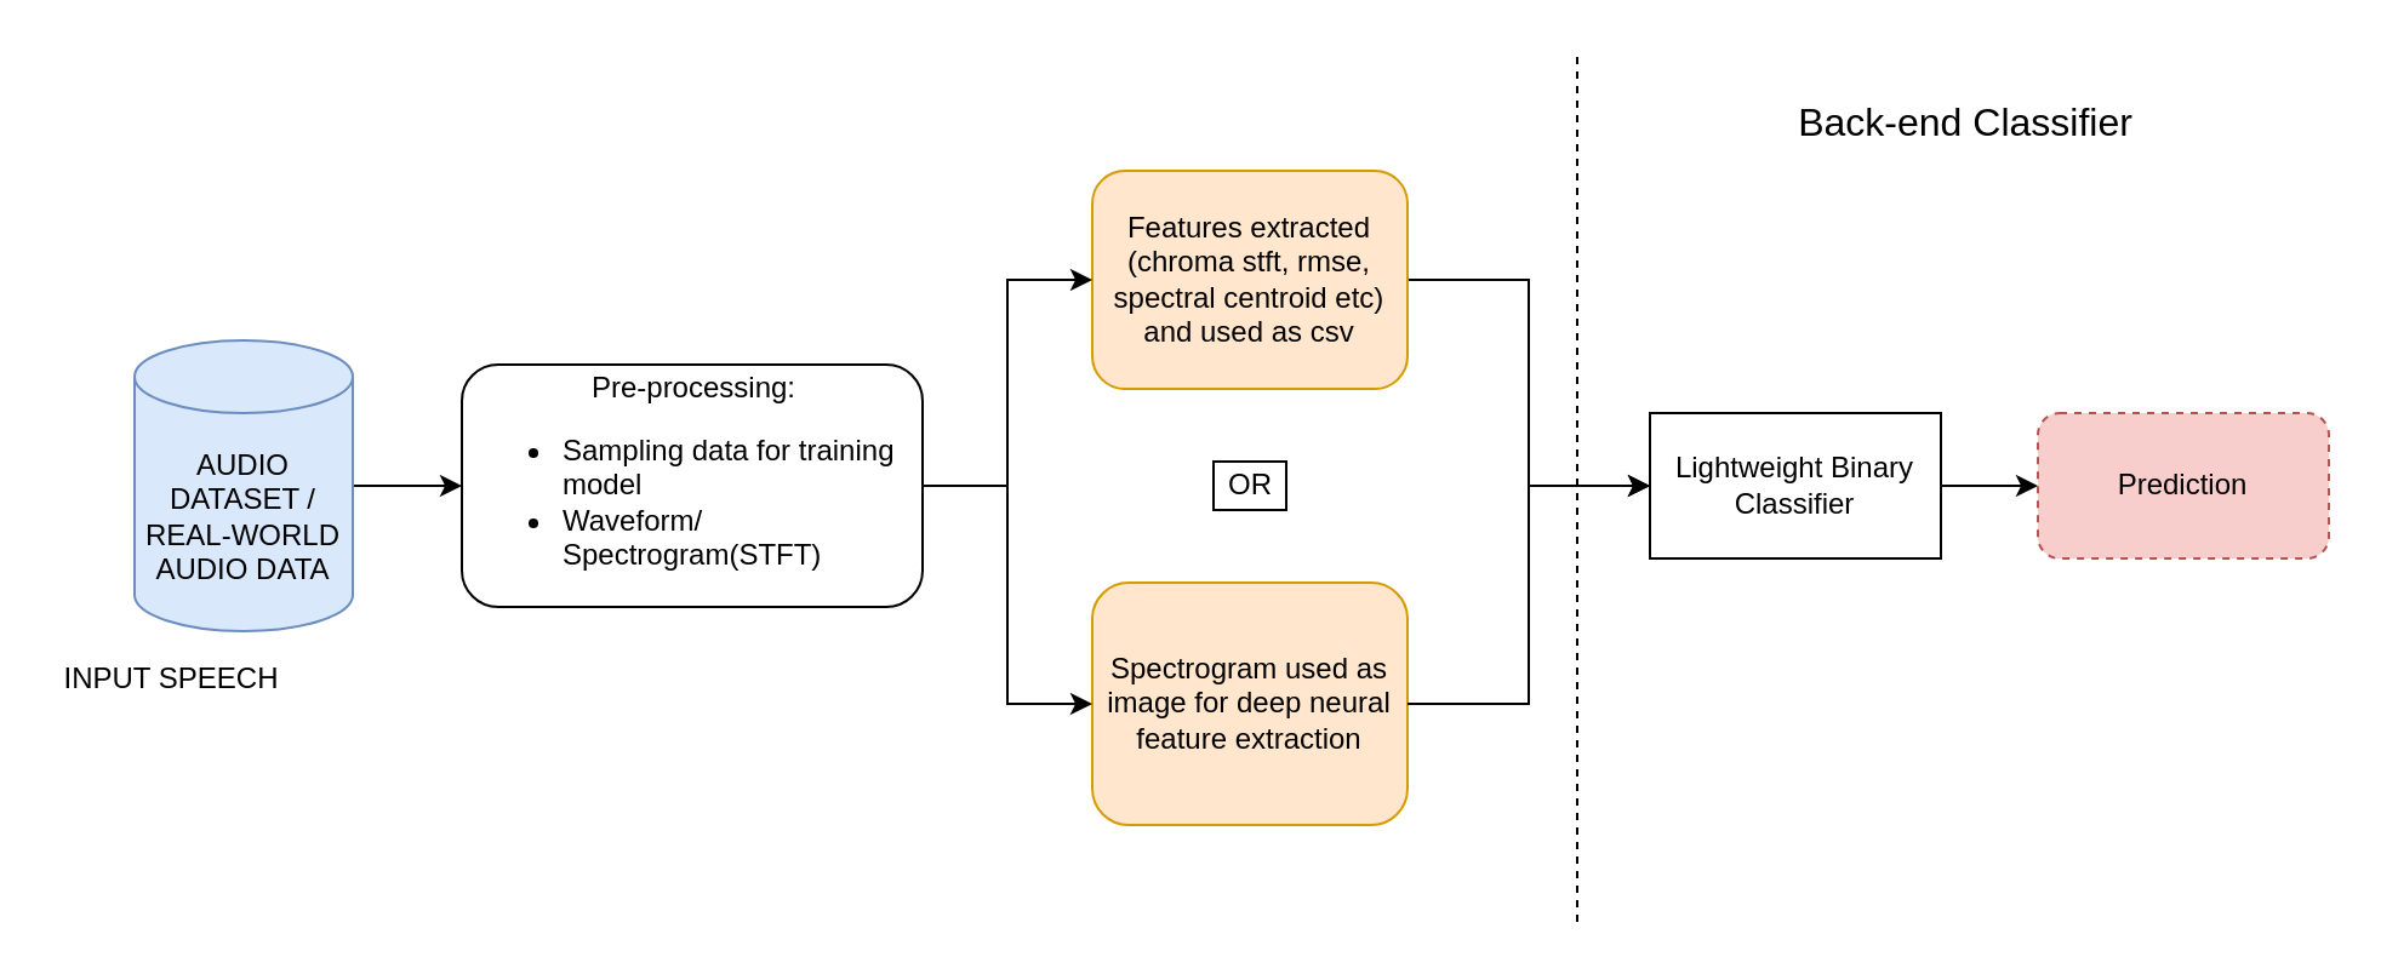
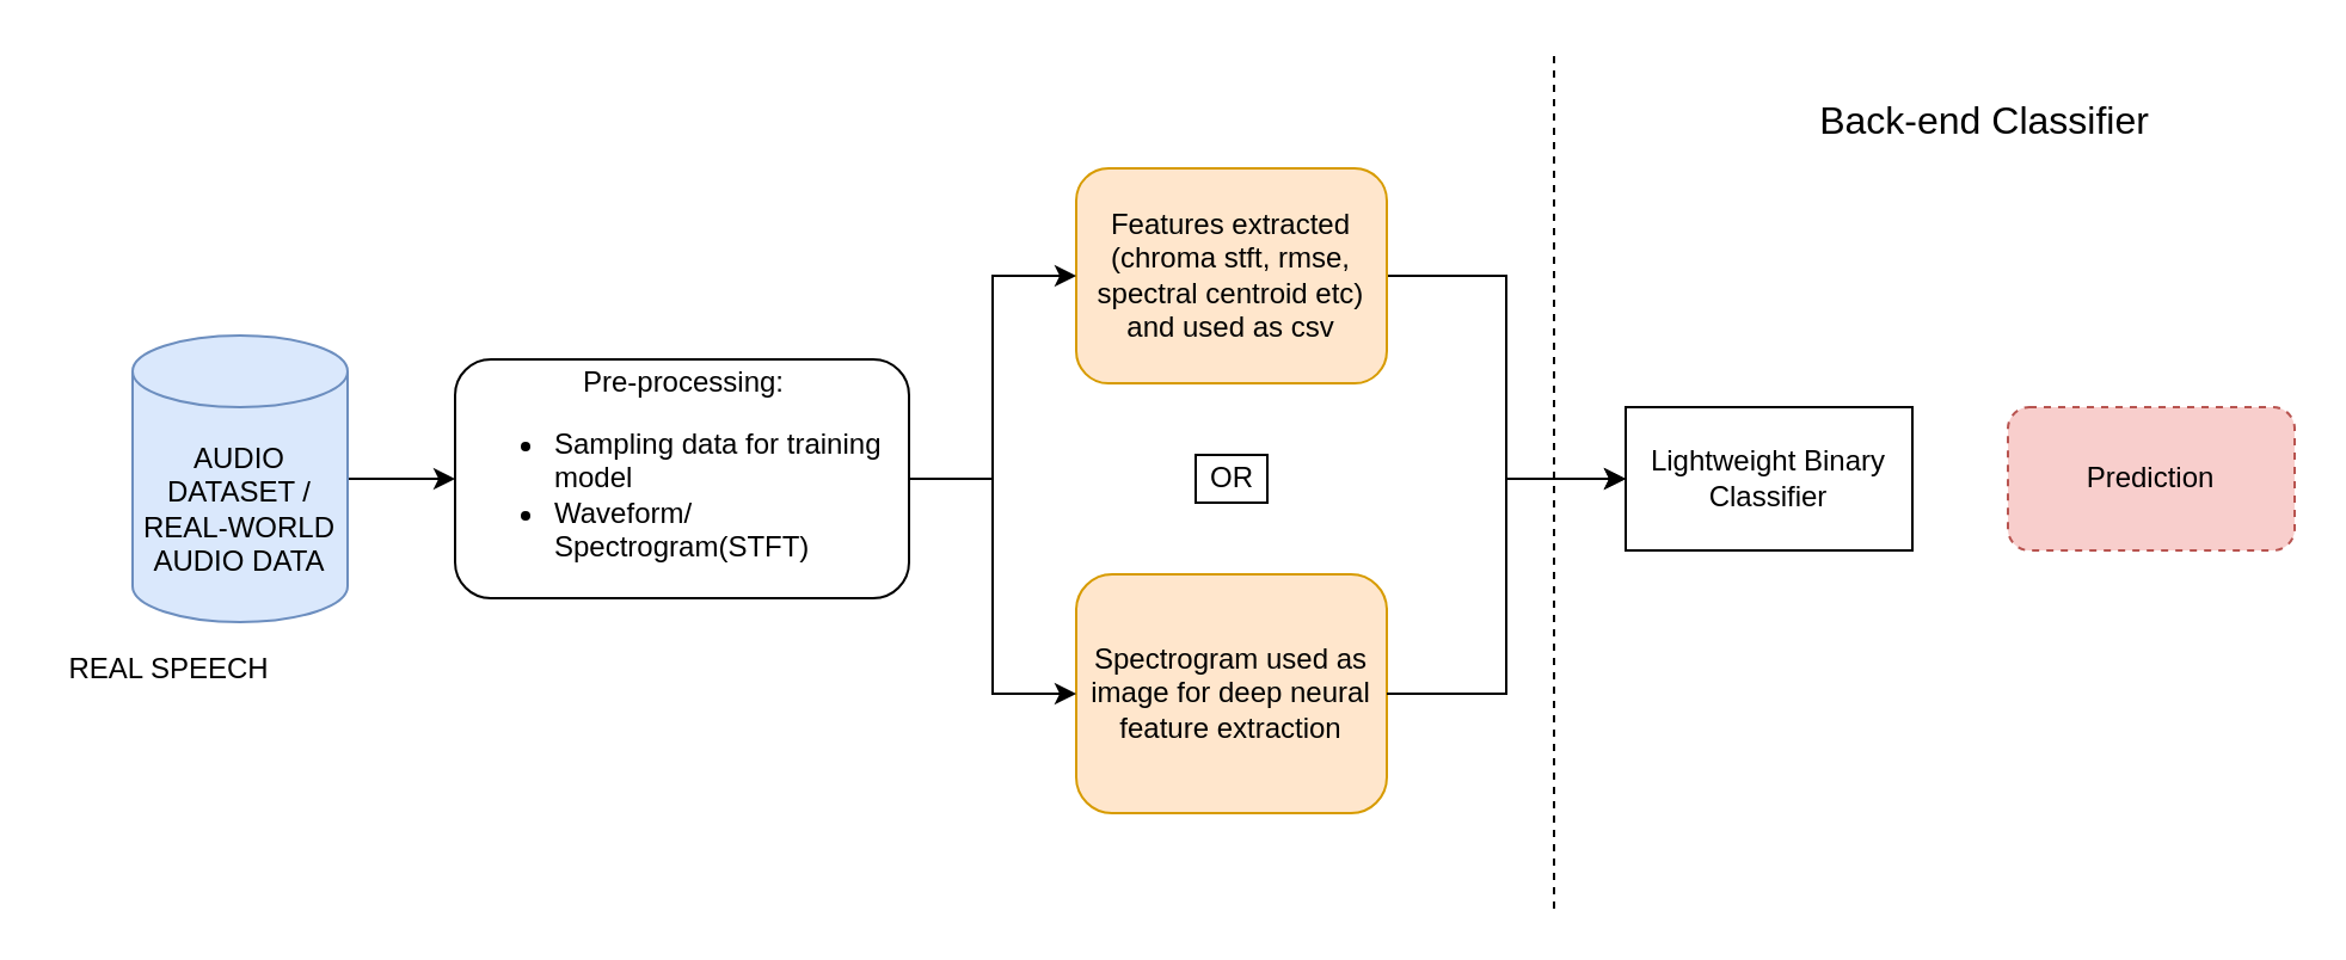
  <mxCell id="0" />
  <mxCell id="1" parent="0" />
  <mxCell id="2" style="edgeStyle=orthogonalEdgeStyle;rounded=0;orthogonalLoop=1;jettySize=auto;html=1;exitX=1;exitY=0.5;exitDx=0;exitDy=0;entryX=0;entryY=0.5;entryDx=0;entryDy=0;" edge="1" parent="1" source="3" target="7"><mxGeometry relative="1" as="geometry" /></mxCell>
  <mxCell id="3" value="Features extracted (chroma stft, rmse, spectral centroid etc) and used as csv" style="rounded=1;whiteSpace=wrap;html=1;fillColor=#ffe6cc;strokeColor=#d79b00;" vertex="1" parent="1"><mxGeometry x="450" y="70" width="130" height="90" as="geometry" /></mxCell>
  <mxCell id="4" value="Spectrogram used as image for deep neural feature extraction" style="rounded=1;whiteSpace=wrap;html=1;fillColor=#ffe6cc;strokeColor=#d79b00;" vertex="1" parent="1"><mxGeometry x="450" y="240" width="130" height="100" as="geometry" /></mxCell>
  <mxCell id="5" style="edgeStyle=orthogonalEdgeStyle;rounded=0;orthogonalLoop=1;jettySize=auto;html=1;exitX=1;exitY=0.5;exitDx=0;exitDy=0;entryX=0;entryY=0.5;entryDx=0;entryDy=0;" edge="1" parent="1" source="4" target="7"><mxGeometry relative="1" as="geometry"><mxPoint x="810" y="200" as="sourcePoint" /></mxGeometry></mxCell>
- <mxCell id="6" value="" style="edgeStyle=orthogonalEdgeStyle;rounded=0;orthogonalLoop=1;jettySize=auto;html=1;" edge="1" parent="1" source="7" target="14"><mxGeometry relative="1" as="geometry" /></mxCell>
  <mxCell id="7" value="Lightweight Binary Classifier" style="whiteSpace=wrap;html=1;rounded=0;" vertex="1" parent="1"><mxGeometry x="680" y="170" width="120" height="60" as="geometry" /></mxCell>
  <mxCell id="8" style="edgeStyle=orthogonalEdgeStyle;rounded=0;orthogonalLoop=1;jettySize=auto;html=1;exitX=1;exitY=0.5;exitDx=0;exitDy=0;entryX=0;entryY=0.5;entryDx=0;entryDy=0;" edge="1" parent="1" source="10" target="3"><mxGeometry relative="1" as="geometry" /></mxCell>
  <mxCell id="9" style="edgeStyle=orthogonalEdgeStyle;rounded=0;orthogonalLoop=1;jettySize=auto;html=1;exitX=1;exitY=0.5;exitDx=0;exitDy=0;" edge="1" parent="1" source="10" target="4"><mxGeometry relative="1" as="geometry" /></mxCell>
  <mxCell id="10" value="&lt;div style=&quot;text-align: center&quot;&gt;&lt;span&gt;Pre-processing:&lt;/span&gt;&lt;/div&gt;&lt;div&gt;&lt;ul&gt;&lt;li&gt;&lt;span&gt;Sampling data for training model&lt;/span&gt;&lt;/li&gt;&lt;li&gt;&lt;span&gt;Waveform/ Spectrogram(STFT)&lt;/span&gt;&lt;/li&gt;&lt;/ul&gt;&lt;/div&gt;" style="rounded=1;whiteSpace=wrap;html=1;align=left;" vertex="1" parent="1"><mxGeometry x="190" y="150" width="190" height="100" as="geometry" /></mxCell>
  <mxCell id="11" style="edgeStyle=orthogonalEdgeStyle;rounded=0;orthogonalLoop=1;jettySize=auto;html=1;entryX=0;entryY=0.5;entryDx=0;entryDy=0;" edge="1" parent="1" source="12" target="10"><mxGeometry relative="1" as="geometry" /></mxCell>
  <mxCell id="12" value="AUDIO DATASET / REAL-WORLD AUDIO DATA" style="shape=cylinder3;whiteSpace=wrap;html=1;boundedLbl=1;backgroundOutline=1;size=15;fillColor=#dae8fc;strokeColor=#6c8ebf;" vertex="1" parent="1"><mxGeometry x="55" y="140" width="90" height="120" as="geometry" /></mxCell>
  <mxCell id="13" value="OR" style="text;html=1;align=center;verticalAlign=middle;resizable=0;points=[];autosize=1;strokeColor=#000000;" vertex="1" parent="1"><mxGeometry x="500" y="190" width="30" height="20" as="geometry" /></mxCell>
  <mxCell id="14" value="Prediction" style="whiteSpace=wrap;html=1;rounded=1;fillColor=#f8cecc;strokeColor=#b85450;dashed=1;" vertex="1" parent="1"><mxGeometry x="840" y="170" width="120" height="60" as="geometry" /></mxCell>
  <mxCell id="15" value="" style="endArrow=none;dashed=1;html=1;" edge="1" parent="1"><mxGeometry width="50" height="50" relative="1" as="geometry"><mxPoint x="650" y="380" as="sourcePoint" /><mxPoint x="650" y="20" as="targetPoint" /></mxGeometry></mxCell>
- <mxCell id="16" value="&lt;font style=&quot;font-size: 16px&quot;&gt;Back-end Classifier&lt;/font&gt;" style="text;html=1;align=center;verticalAlign=middle;resizable=0;points=[];autosize=1;" vertex="1" parent="1"><mxGeometry x="735" y="40" width="150" height="20" as="geometry" /></mxCell>
- <mxCell id="17" value="INPUT SPEECH" style="text;html=1;align=center;verticalAlign=middle;resizable=0;points=[];autosize=1;" vertex="1" parent="1"><mxGeometry x="20" y="270" width="100" height="20" as="geometry" /></mxCell>
+ <mxCell id="16" value="&lt;font style=&quot;font-size: 16px&quot;&gt;Back-end Classifier&lt;/font&gt;" style="text;html=1;align=center;verticalAlign=middle;resizable=0;points=[];autosize=1;" vertex="1" parent="1"><mxGeometry x="755" y="40" width="150" height="20" as="geometry" /></mxCell>
+ <mxCell id="17" value="REAL SPEECH" style="text;html=1;align=center;verticalAlign=middle;resizable=0;points=[];autosize=1;" vertex="1" parent="1"><mxGeometry x="20" y="270" width="100" height="20" as="geometry" /></mxCell>
